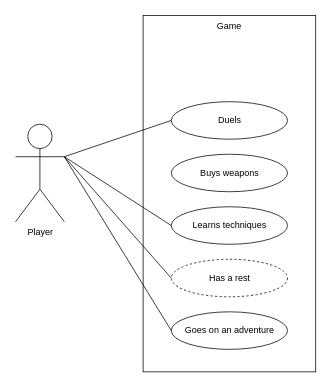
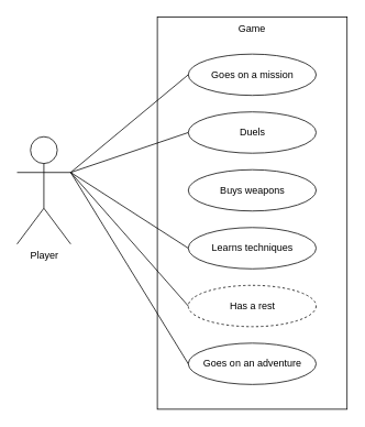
  <mxCell id="0" />
  <mxCell id="1" parent="0" />
  <mxCell id="2" value="Player" style="shape=umlActor;verticalLabelPosition=bottom;verticalAlign=top;html=1;outlineConnect=0;" vertex="1" parent="1"><mxGeometry x="20" y="165" width="65" height="130" as="geometry" /></mxCell>
  <mxCell id="3" value="Game" style="rounded=0;whiteSpace=wrap;html=1;verticalAlign=top;" vertex="1" parent="1"><mxGeometry x="190" y="20" width="230" height="475" as="geometry" /></mxCell>
  <mxCell id="4" value="" style="group;labelBorderColor=none;labelBackgroundColor=#E1D5E7;shadow=0;glass=0;gradientColor=#d5739d;" vertex="1" connectable="0" parent="1"><mxGeometry x="227.5" y="65" width="155" height="50" as="geometry" /></mxCell>
+ <mxCell id="5" value="Goes on a mission" style="ellipse;whiteSpace=wrap;html=1;labelBackgroundColor=none;" vertex="1" parent="4"><mxGeometry width="155" height="50" as="geometry" /></mxCell>
+ <mxCell id="6" value="" style="endArrow=none;html=1;entryX=0;entryY=0.5;entryDx=0;entryDy=0;exitX=1;exitY=0.333;exitDx=0;exitDy=0;exitPerimeter=0;" edge="1" parent="4" source="2" target="5"><mxGeometry width="50" height="50" relative="1" as="geometry"><mxPoint x="-137.5" y="180" as="sourcePoint" /><mxPoint y="20" as="targetPoint" /><Array as="points" /></mxGeometry></mxCell>
  <mxCell id="7" value="" style="group;gradientColor=#d5739d;" vertex="1" connectable="0" parent="1"><mxGeometry x="227.5" y="135" width="155" height="50" as="geometry" /></mxCell>
  <mxCell id="8" value="Duels" style="ellipse;whiteSpace=wrap;html=1;" vertex="1" parent="7"><mxGeometry width="155" height="50" as="geometry" /></mxCell>
  <mxCell id="9" value="" style="group;gradientColor=#d5739d;" vertex="1" connectable="0" parent="1"><mxGeometry x="227.5" y="205" width="155" height="50" as="geometry" /></mxCell>
  <mxCell id="10" value="Buys weapons" style="ellipse;whiteSpace=wrap;html=1;" vertex="1" parent="9"><mxGeometry width="155" height="50" as="geometry" /></mxCell>
  <mxCell id="11" value="" style="group;gradientColor=#d5739d;" vertex="1" connectable="0" parent="1"><mxGeometry x="227.5" y="275" width="155" height="50" as="geometry" /></mxCell>
  <mxCell id="12" value="Learns techniques" style="ellipse;whiteSpace=wrap;html=1;" vertex="1" parent="11"><mxGeometry width="155" height="50" as="geometry" /></mxCell>
  <mxCell id="13" value="" style="group;gradientColor=#d5739d;" vertex="1" connectable="0" parent="1"><mxGeometry x="227.5" y="345" width="155" height="50" as="geometry" /></mxCell>
  <mxCell id="14" value="Has a rest" style="ellipse;whiteSpace=wrap;html=1;dashed=1;" vertex="1" parent="13"><mxGeometry width="155" height="50" as="geometry" /></mxCell>
  <mxCell id="15" value="" style="endArrow=none;html=1;entryX=0;entryY=0.5;entryDx=0;entryDy=0;exitX=1;exitY=0.333;exitDx=0;exitDy=0;exitPerimeter=0;" edge="1" parent="1" target="14" source="2"><mxGeometry width="50" height="50" relative="1" as="geometry"><mxPoint x="90" y="295" as="sourcePoint" /><mxPoint x="227.5" y="365" as="targetPoint" /><Array as="points" /></mxGeometry></mxCell>
  <mxCell id="16" value="" style="endArrow=none;html=1;entryX=0;entryY=0.5;entryDx=0;entryDy=0;exitX=1;exitY=0.333;exitDx=0;exitDy=0;exitPerimeter=0;" edge="1" parent="1" target="12" source="2"><mxGeometry width="50" height="50" relative="1" as="geometry"><mxPoint x="90" y="225" as="sourcePoint" /><mxPoint x="227.5" y="295" as="targetPoint" /><Array as="points" /></mxGeometry></mxCell>
  <mxCell id="17" value="" style="endArrow=none;html=1;entryX=0;entryY=0.5;entryDx=0;entryDy=0;exitX=1;exitY=0.333;exitDx=0;exitDy=0;exitPerimeter=0;" edge="1" parent="1" target="8" source="2"><mxGeometry width="50" height="50" relative="1" as="geometry"><mxPoint x="90" y="205" as="sourcePoint" /><mxPoint x="227.5" y="155" as="targetPoint" /><Array as="points" /></mxGeometry></mxCell>
  <mxCell id="18" value="" style="group;gradientColor=#d5739d;" vertex="1" connectable="0" parent="1"><mxGeometry x="227.5" y="415" width="155" height="50" as="geometry" /></mxCell>
  <mxCell id="19" value="Goes on an adventure" style="ellipse;whiteSpace=wrap;html=1;" vertex="1" parent="18"><mxGeometry width="155" height="50" as="geometry" /></mxCell>
  <mxCell id="20" value="" style="endArrow=none;html=1;entryX=0;entryY=0.5;entryDx=0;entryDy=0;exitX=1;exitY=0.333;exitDx=0;exitDy=0;exitPerimeter=0;" edge="1" parent="1" source="2" target="19"><mxGeometry width="50" height="50" relative="1" as="geometry"><mxPoint x="90" y="295" as="sourcePoint" /><mxPoint x="227.5" y="365" as="targetPoint" /><Array as="points" /></mxGeometry></mxCell>
